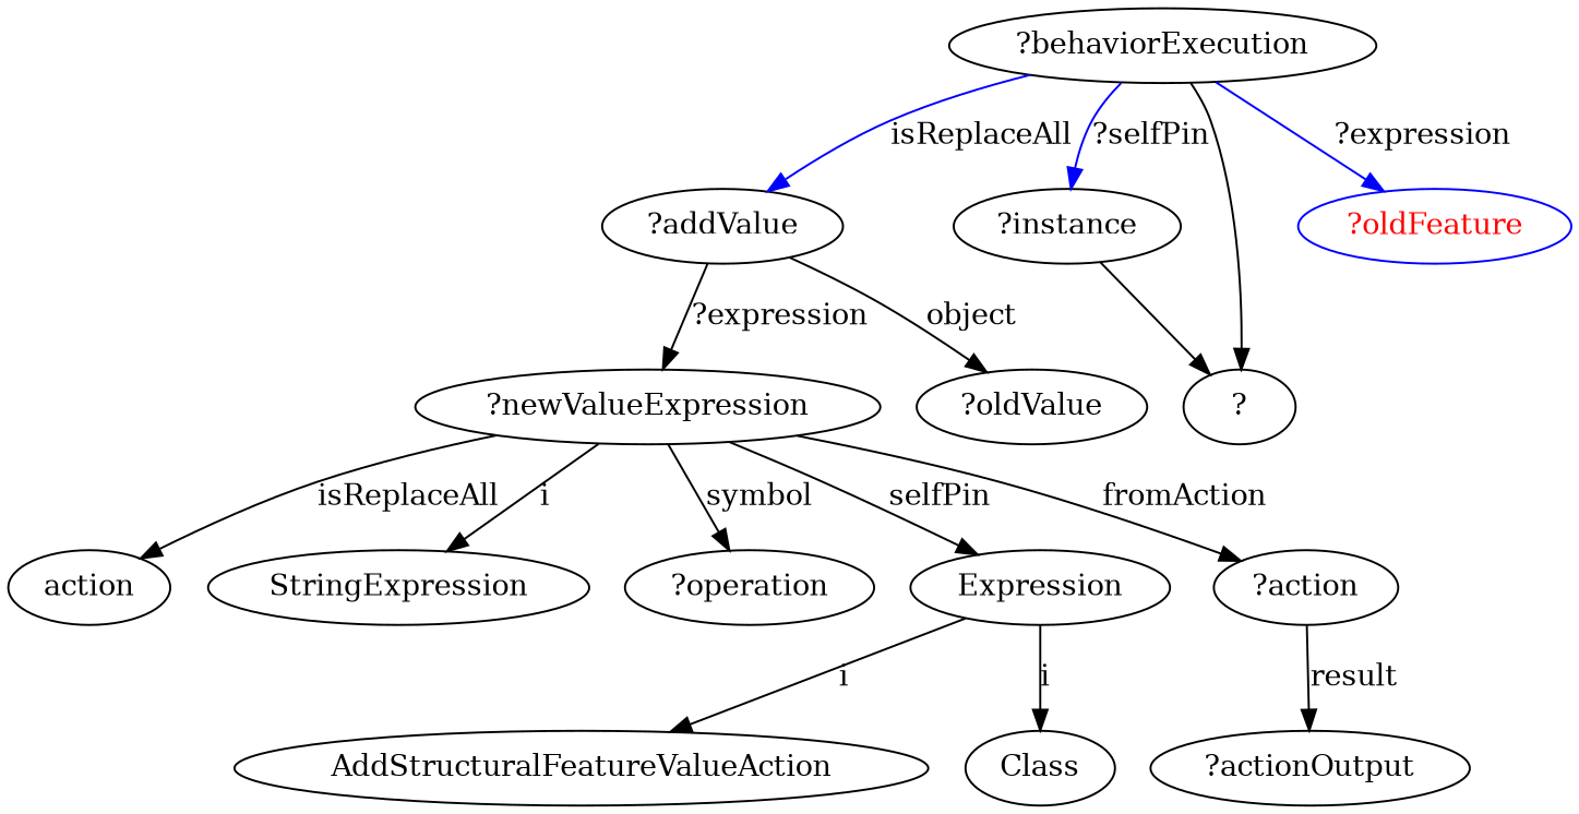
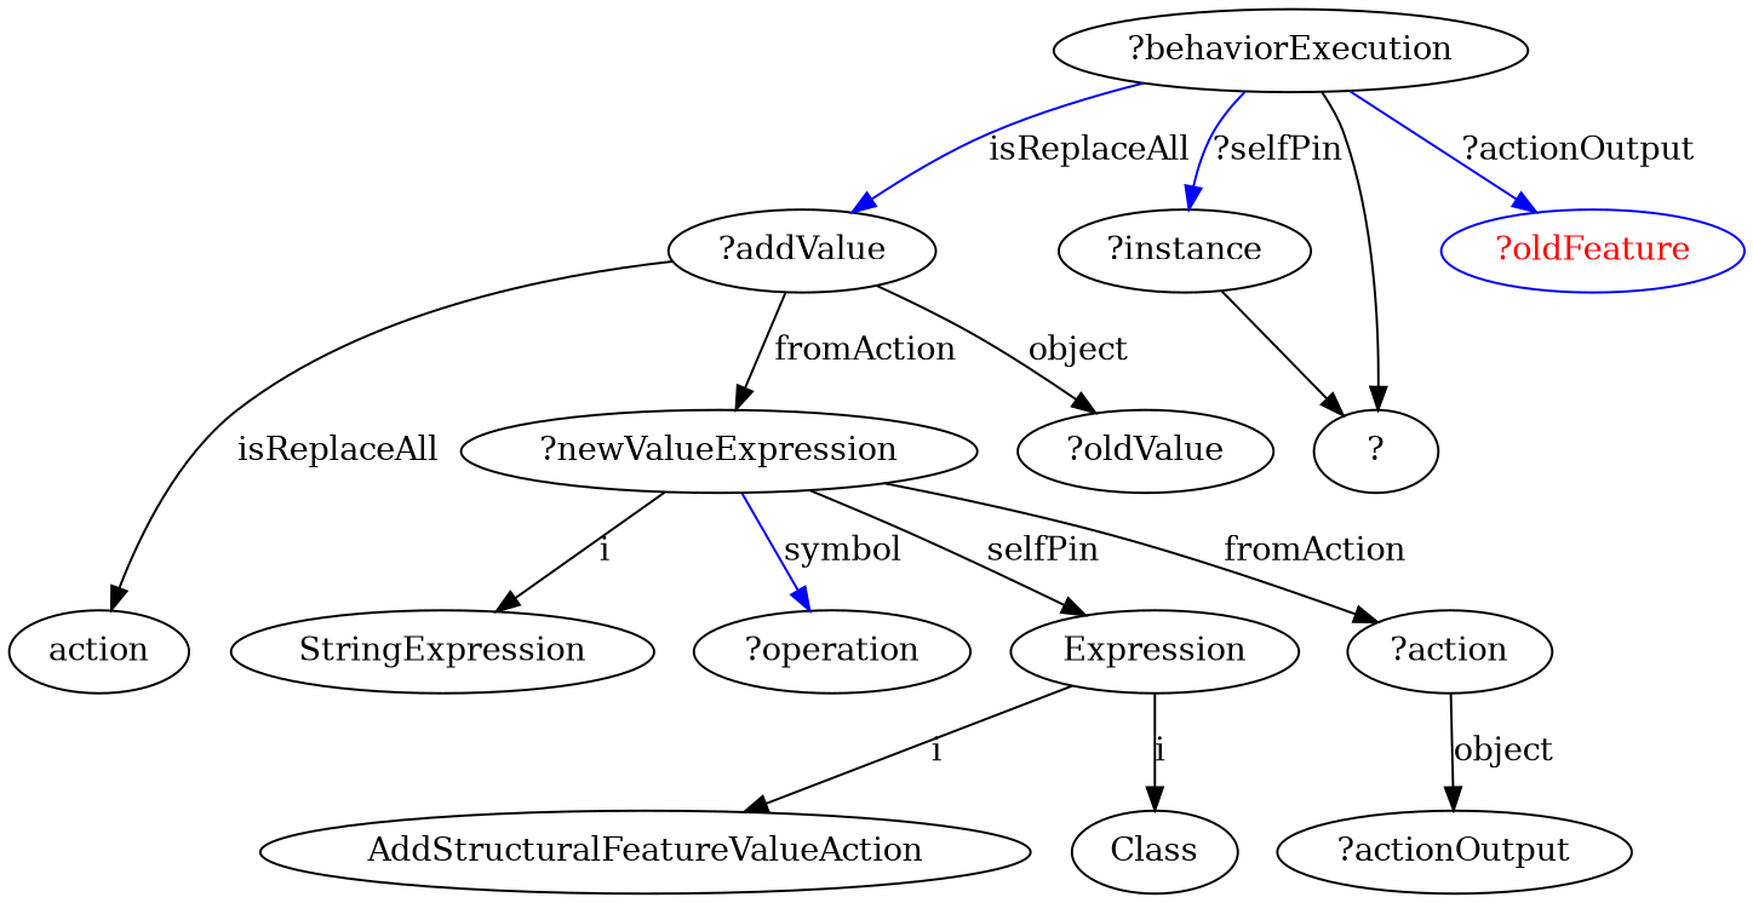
  digraph {
    n1 [label=action]
    "?addValue"
    "?newValueExpression"
    "?oldValue"
    StringExpression
    "?operation"
    Expression
    "?action"
    AddStructuralFeatureValueAction
    Class
    "?actionOutput"
    "?behaviorExecution"
    "?instance"
    "?"
    "?oldFeature" [color=blue fontcolor=red]
-   "?newValueExpression" -> n1 [label=isReplaceAll]
-   "?addValue" -> "?newValueExpression" [label="?expression"]
+   "?addValue" -> n1 [label=isReplaceAll]
+   "?addValue" -> "?newValueExpression" [label=fromAction]
    "?addValue" -> "?oldValue" [label=object]
    "?newValueExpression" -> StringExpression [label=i]
-   "?newValueExpression" -> "?operation" [label=symbol]
+   "?newValueExpression" -> "?operation" [label=symbol color=blue]
    "?newValueExpression" -> Expression [label=selfPin]
    "?newValueExpression" -> "?action" [label=fromAction]
    Expression -> AddStructuralFeatureValueAction [label=i]
    Expression -> Class [label=i]
-   "?action" -> "?actionOutput" [label=result]
+   "?action" -> "?actionOutput" [label=object]
    "?behaviorExecution" -> "?addValue" [color=blue label=isReplaceAll]
    "?behaviorExecution" -> "?instance" [color=blue label="?selfPin"]
    "?behaviorExecution" -> "?"
-   "?behaviorExecution" -> "?oldFeature" [color=blue label="?expression"]
+   "?behaviorExecution" -> "?oldFeature" [color=blue label="?actionOutput"]
    "?instance" -> "?"
  }
